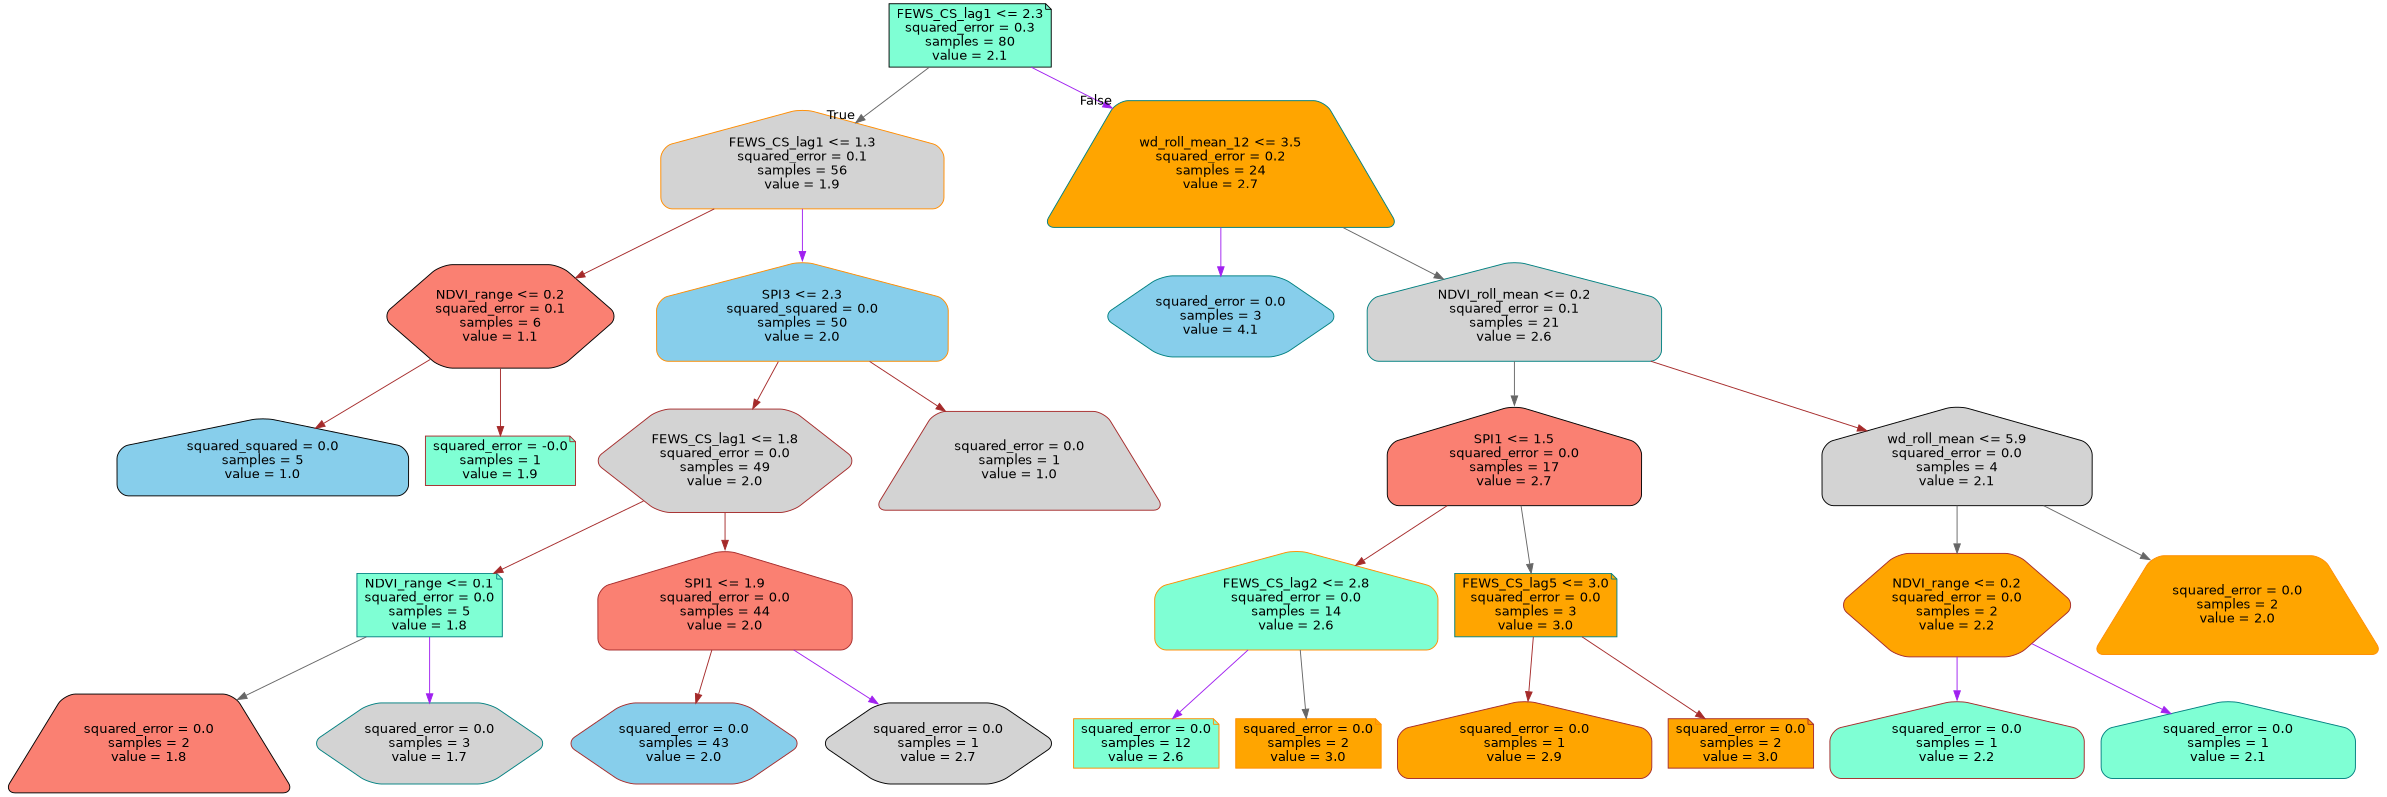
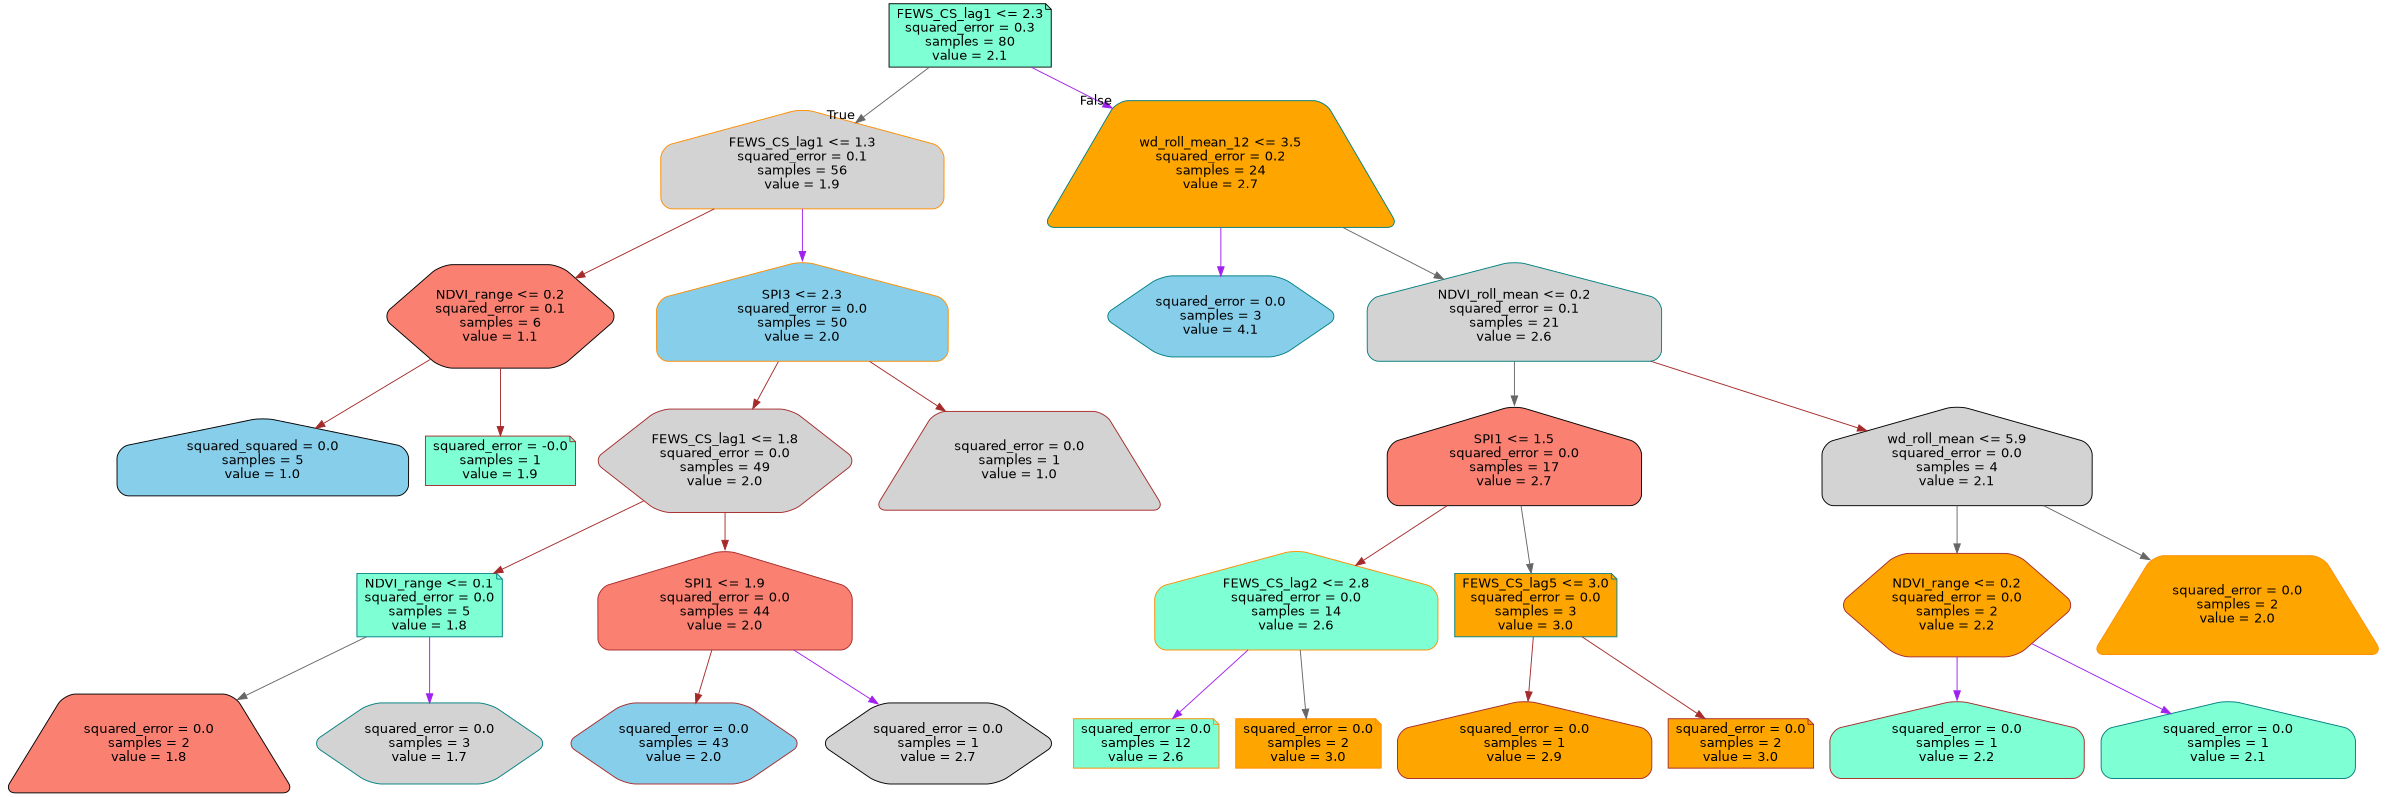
  digraph {
    node [color=brown fillcolor=aquamarine fontname=helvetica shape=house style="rounded,filled"]
    edge [color=brown fontname=helvetica]
    n1 [color=black label="FEWS_CS_lag1 <= 2.3\nsquared_error = 0.3\nsamples = 80\nvalue = 2.1" shape=note]
    n2 [color=darkorange fillcolor=lightgrey label="FEWS_CS_lag1 <= 1.3\nsquared_error = 0.1\nsamples = 56\nvalue = 1.9"]
    n3 [color=teal fillcolor=orange label="wd_roll_mean_12 <= 3.5\nsquared_error = 0.2\nsamples = 24\nvalue = 2.7" shape=trapezium]
    n4 [color=black fillcolor=salmon label="NDVI_range <= 0.2\nsquared_error = 0.1\nsamples = 6\nvalue = 1.1" shape=hexagon]
-   n5 [color=darkorange fillcolor=skyblue label="SPI3 <= 2.3\nsquared_squared = 0.0\nsamples = 50\nvalue = 2.0"]
+   n5 [color=darkorange fillcolor=skyblue label="SPI3 <= 2.3\nsquared_error = 0.0\nsamples = 50\nvalue = 2.0"]
    n6 [color=teal fillcolor=skyblue label="squared_error = 0.0\nsamples = 3\nvalue = 4.1" shape=hexagon]
    n7 [color=teal fillcolor=lightgrey label="NDVI_roll_mean <= 0.2\nsquared_error = 0.1\nsamples = 21\nvalue = 2.6"]
    n8 [color=black fillcolor=skyblue label="squared_squared = 0.0\nsamples = 5\nvalue = 1.0"]
    n9 [label="squared_error = -0.0\nsamples = 1\nvalue = 1.9" shape=note]
    n10 [fillcolor=lightgrey label="FEWS_CS_lag1 <= 1.8\nsquared_error = 0.0\nsamples = 49\nvalue = 2.0" shape=hexagon]
    n11 [fillcolor=lightgrey label="squared_error = 0.0\nsamples = 1\nvalue = 1.0" shape=trapezium]
    n12 [color=teal label="NDVI_range <= 0.1\nsquared_error = 0.0\nsamples = 5\nvalue = 1.8" shape=note]
    n13 [fillcolor=salmon label="SPI1 <= 1.9\nsquared_error = 0.0\nsamples = 44\nvalue = 2.0"]
    n14 [color=black fillcolor=salmon label="squared_error = 0.0\nsamples = 2\nvalue = 1.8" shape=trapezium]
    n15 [color=teal fillcolor=lightgrey label="squared_error = 0.0\nsamples = 3\nvalue = 1.7" shape=hexagon]
    n16 [fillcolor=skyblue label="squared_error = 0.0\nsamples = 43\nvalue = 2.0" shape=hexagon]
    n17 [color=black fillcolor=lightgrey label="squared_error = 0.0\nsamples = 1\nvalue = 2.7" shape=hexagon]
    n18 [color=black fillcolor=salmon label="SPI1 <= 1.5\nsquared_error = 0.0\nsamples = 17\nvalue = 2.7"]
    n19 [color=black fillcolor=lightgrey label="wd_roll_mean <= 5.9\nsquared_error = 0.0\nsamples = 4\nvalue = 2.1"]
    n20 [color=darkorange label="FEWS_CS_lag2 <= 2.8\nsquared_error = 0.0\nsamples = 14\nvalue = 2.6"]
    n21 [color=teal fillcolor=orange label="FEWS_CS_lag5 <= 3.0\nsquared_error = 0.0\nsamples = 3\nvalue = 3.0" shape=note]
    n22 [fillcolor=orange label="NDVI_range <= 0.2\nsquared_error = 0.0\nsamples = 2\nvalue = 2.2" shape=hexagon]
    n23 [color=darkorange fillcolor=orange label="squared_error = 0.0\nsamples = 2\nvalue = 2.0" shape=trapezium]
    n24 [color=darkorange label="squared_error = 0.0\nsamples = 12\nvalue = 2.6" shape=note]
    n25 [color=darkorange fillcolor=orange label="squared_error = 0.0\nsamples = 2\nvalue = 3.0" shape=note]
    n26 [fillcolor=orange label="squared_error = 0.0\nsamples = 1\nvalue = 2.9"]
    n27 [fillcolor=orange label="squared_error = 0.0\nsamples = 2\nvalue = 3.0" shape=note]
    n28 [label="squared_error = 0.0\nsamples = 1\nvalue = 2.2"]
    n29 [color=teal label="squared_error = 0.0\nsamples = 1\nvalue = 2.1"]
    n1 -> n2 [color=gray40 headlabel=True labelangle=45 labeldistance=2.5]
    n1 -> n3 [color=purple headlabel=False labelangle=-45 labeldistance=2.5]
    n2 -> n4
    n2 -> n5 [color=purple]
    n3 -> n6 [color=purple]
    n3 -> n7 [color=gray40]
    n4 -> n8
    n4 -> n9
    n5 -> n10
    n5 -> n11
    n7 -> n18 [color=gray40]
    n7 -> n19
    n10 -> n12
    n10 -> n13
    n12 -> n14 [color=gray40]
    n12 -> n15 [color=purple]
    n13 -> n16
    n13 -> n17 [color=purple]
    n18 -> n20
    n18 -> n21 [color=gray40]
    n19 -> n22 [color=gray40]
    n19 -> n23 [color=gray40]
    n20 -> n24 [color=purple]
    n20 -> n25 [color=gray40]
    n21 -> n26
    n21 -> n27
    n22 -> n28 [color=purple]
    n22 -> n29 [color=purple]
  }
